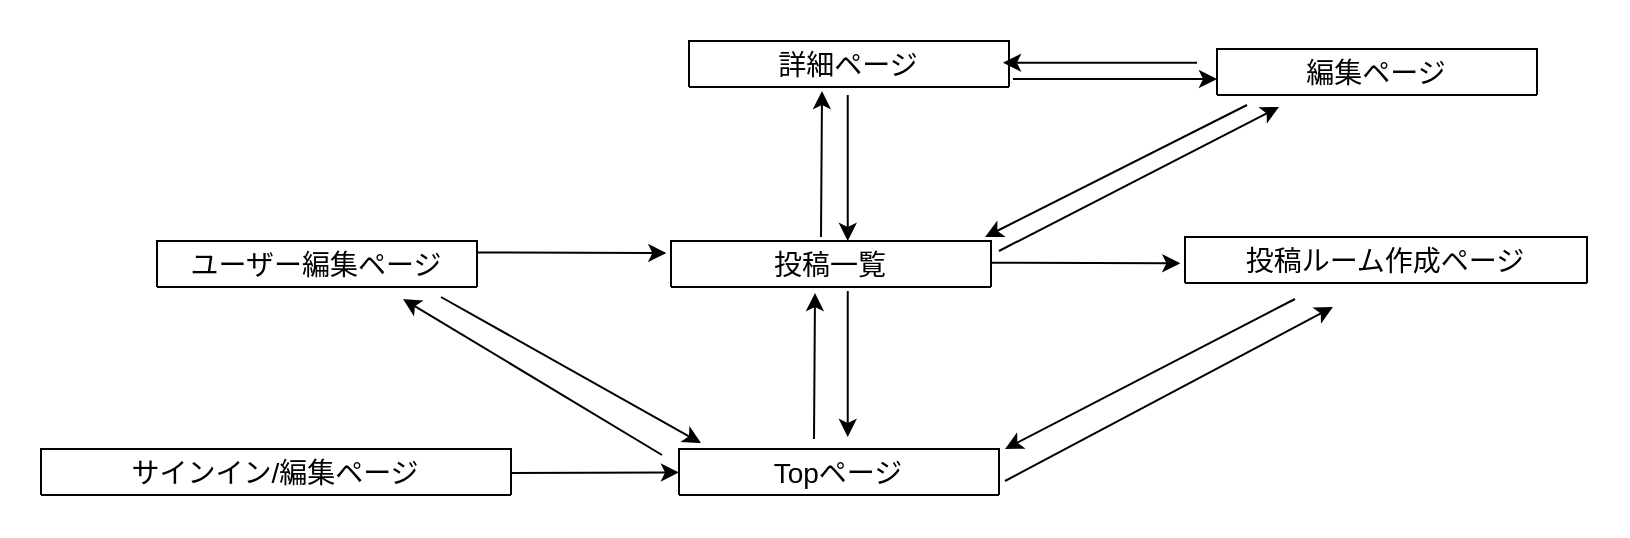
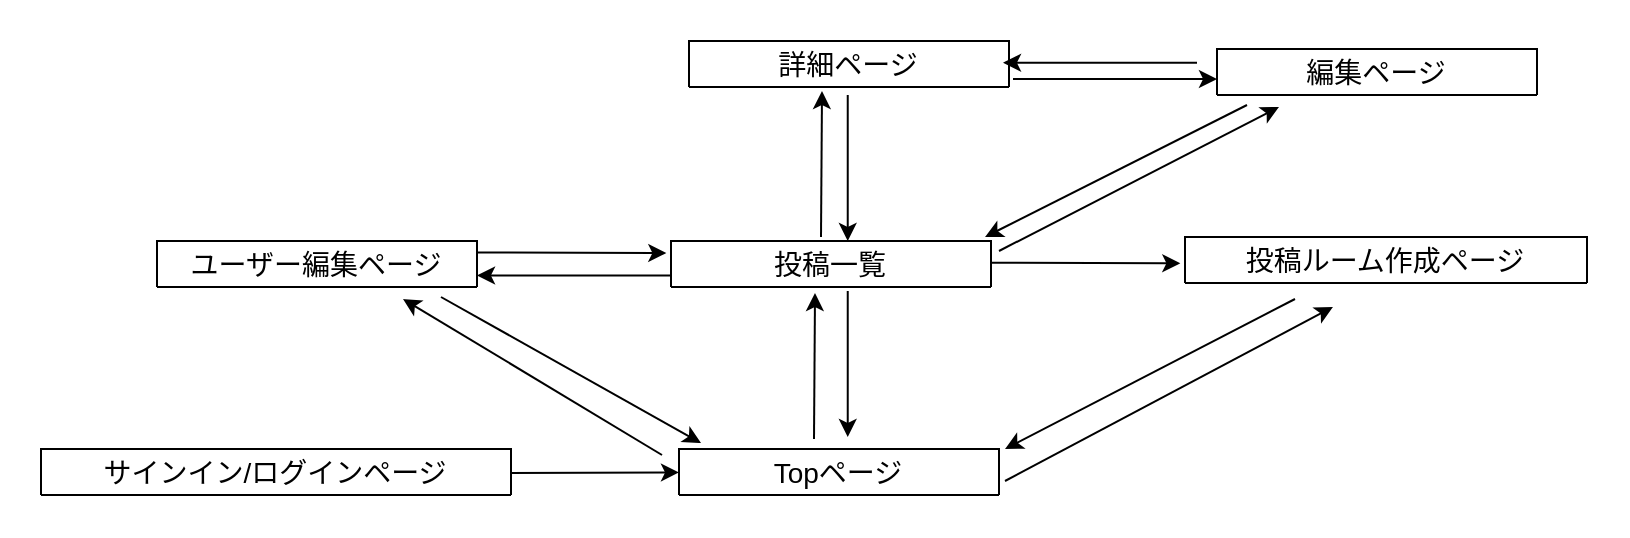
  <mxCell id="0" />
  <mxCell id="1" parent="0" />
  <mxCell id="2" style="edgeStyle=none;html=1;strokeColor=#000000;" edge="1" parent="1" target="6"><mxGeometry relative="1" as="geometry"><mxPoint x="251" y="236" as="sourcePoint" /></mxGeometry></mxCell>
- <mxCell id="3" value="サインイン/編集ページ" style="swimlane;fontStyle=0;childLayout=stackLayout;horizontal=1;startSize=26;horizontalStack=0;resizeParent=1;resizeParentMax=0;resizeLast=0;collapsible=1;marginBottom=0;align=center;fontSize=14;" vertex="1" parent="1"><mxGeometry x="20" y="224" width="235" height="23" as="geometry" /></mxCell>
+ <mxCell id="3" value="サインイン/ログインページ" style="swimlane;fontStyle=0;childLayout=stackLayout;horizontal=1;startSize=26;horizontalStack=0;resizeParent=1;resizeParentMax=0;resizeLast=0;collapsible=1;marginBottom=0;align=center;fontSize=14;" vertex="1" parent="1"><mxGeometry x="20" y="224" width="235" height="23" as="geometry" /></mxCell>
+ <mxCell id="4" style="edgeStyle=none;html=1;exitX=0;exitY=0.75;exitDx=0;exitDy=0;entryX=1;entryY=0.75;entryDx=0;entryDy=0;strokeColor=#000000;" edge="1" parent="1" source="5" target="10"><mxGeometry relative="1" as="geometry" /></mxCell>
  <mxCell id="5" value="投稿一覧" style="swimlane;fontStyle=0;childLayout=stackLayout;horizontal=1;startSize=26;horizontalStack=0;resizeParent=1;resizeParentMax=0;resizeLast=0;collapsible=1;marginBottom=0;align=center;fontSize=14;" vertex="1" parent="1"><mxGeometry x="335" y="120" width="160" height="23" as="geometry" /></mxCell>
  <mxCell id="6" value="Topページ" style="swimlane;fontStyle=0;childLayout=stackLayout;horizontal=1;startSize=26;horizontalStack=0;resizeParent=1;resizeParentMax=0;resizeLast=0;collapsible=1;marginBottom=0;align=center;fontSize=14;" vertex="1" parent="1"><mxGeometry x="339" y="224" width="160" height="23" as="geometry"><mxRectangle x="331" y="282" width="100" height="29" as="alternateBounds" /></mxGeometry></mxCell>
  <mxCell id="7" value="投稿ルーム作成ページ" style="swimlane;fontStyle=0;childLayout=stackLayout;horizontal=1;startSize=26;horizontalStack=0;resizeParent=1;resizeParentMax=0;resizeLast=0;collapsible=1;marginBottom=0;align=center;fontSize=14;" vertex="1" parent="1"><mxGeometry x="592" y="118" width="201" height="23" as="geometry" /></mxCell>
  <mxCell id="8" value="詳細ページ" style="swimlane;fontStyle=0;childLayout=stackLayout;horizontal=1;startSize=26;horizontalStack=0;resizeParent=1;resizeParentMax=0;resizeLast=0;collapsible=1;marginBottom=0;align=center;fontSize=14;" vertex="1" parent="1"><mxGeometry x="344" y="20" width="160" height="23" as="geometry" /></mxCell>
  <mxCell id="9" style="edgeStyle=none;html=1;exitX=1;exitY=0.25;exitDx=0;exitDy=0;strokeColor=#000000;" edge="1" parent="1" source="10"><mxGeometry relative="1" as="geometry"><mxPoint x="332.667" y="126" as="targetPoint" /></mxGeometry></mxCell>
  <mxCell id="10" value="ユーザー編集ページ" style="swimlane;fontStyle=0;childLayout=stackLayout;horizontal=1;startSize=26;horizontalStack=0;resizeParent=1;resizeParentMax=0;resizeLast=0;collapsible=1;marginBottom=0;align=center;fontSize=14;" vertex="1" parent="1"><mxGeometry x="78" y="120" width="160" height="23" as="geometry" /></mxCell>
  <mxCell id="11" value="編集ページ" style="swimlane;fontStyle=0;childLayout=stackLayout;horizontal=1;startSize=26;horizontalStack=0;resizeParent=1;resizeParentMax=0;resizeLast=0;collapsible=1;marginBottom=0;align=center;fontSize=14;" vertex="1" parent="1"><mxGeometry x="608" y="24" width="160" height="23" as="geometry" /></mxCell>
  <mxCell id="12" style="edgeStyle=none;html=1;exitX=1;exitY=0.25;exitDx=0;exitDy=0;strokeColor=#000000;" edge="1" parent="1"><mxGeometry relative="1" as="geometry"><mxPoint x="406.5" y="219" as="sourcePoint" /><mxPoint x="407" y="146" as="targetPoint" /></mxGeometry></mxCell>
  <mxCell id="13" style="edgeStyle=none;html=1;strokeColor=#000000;" edge="1" parent="1"><mxGeometry relative="1" as="geometry"><mxPoint x="423.37" y="145" as="sourcePoint" /><mxPoint x="423.37" y="218" as="targetPoint" /><Array as="points"><mxPoint x="423.37" y="210" /></Array></mxGeometry></mxCell>
  <mxCell id="14" style="edgeStyle=none;html=1;exitX=1;exitY=0.25;exitDx=0;exitDy=0;strokeColor=#000000;" edge="1" parent="1"><mxGeometry relative="1" as="geometry"><mxPoint x="410" y="118" as="sourcePoint" /><mxPoint x="410.5" y="45" as="targetPoint" /></mxGeometry></mxCell>
  <mxCell id="15" style="edgeStyle=none;html=1;strokeColor=#000000;" edge="1" parent="1"><mxGeometry relative="1" as="geometry"><mxPoint x="423.37" y="47" as="sourcePoint" /><mxPoint x="423.37" y="120" as="targetPoint" /><Array as="points"><mxPoint x="423.37" y="112" /></Array></mxGeometry></mxCell>
  <mxCell id="16" style="edgeStyle=none;html=1;exitX=1;exitY=0.25;exitDx=0;exitDy=0;strokeColor=#000000;" edge="1" parent="1"><mxGeometry relative="1" as="geometry"><mxPoint x="330.5" y="227" as="sourcePoint" /><mxPoint x="201" y="149" as="targetPoint" /></mxGeometry></mxCell>
  <mxCell id="17" style="edgeStyle=none;html=1;strokeColor=#000000;" edge="1" parent="1"><mxGeometry relative="1" as="geometry"><mxPoint x="220" y="148" as="sourcePoint" /><mxPoint x="350" y="221" as="targetPoint" /><Array as="points" /></mxGeometry></mxCell>
  <mxCell id="18" style="edgeStyle=none;html=1;strokeColor=#000000;" edge="1" parent="1"><mxGeometry relative="1" as="geometry"><mxPoint x="502" y="240" as="sourcePoint" /><mxPoint x="666" y="153" as="targetPoint" /><Array as="points" /></mxGeometry></mxCell>
  <mxCell id="19" style="edgeStyle=none;html=1;strokeColor=#000000;" edge="1" parent="1"><mxGeometry relative="1" as="geometry"><mxPoint x="647" y="149" as="sourcePoint" /><mxPoint x="502" y="224" as="targetPoint" /><Array as="points" /></mxGeometry></mxCell>
  <mxCell id="20" style="edgeStyle=none;html=1;exitX=1;exitY=0.25;exitDx=0;exitDy=0;strokeColor=#000000;" edge="1" parent="1"><mxGeometry relative="1" as="geometry"><mxPoint x="589.667" y="131.13" as="targetPoint" /><mxPoint x="495" y="130.88" as="sourcePoint" /></mxGeometry></mxCell>
  <mxCell id="21" style="edgeStyle=none;html=1;strokeColor=#000000;" edge="1" parent="1"><mxGeometry relative="1" as="geometry"><mxPoint x="623" y="52" as="sourcePoint" /><mxPoint x="492" y="118" as="targetPoint" /><Array as="points" /></mxGeometry></mxCell>
  <mxCell id="22" style="edgeStyle=none;html=1;strokeColor=#000000;" edge="1" parent="1"><mxGeometry relative="1" as="geometry"><mxPoint x="499" y="125" as="sourcePoint" /><mxPoint x="639" y="53" as="targetPoint" /><Array as="points" /></mxGeometry></mxCell>
  <mxCell id="23" style="edgeStyle=none;html=1;exitX=1;exitY=0.25;exitDx=0;exitDy=0;strokeColor=#000000;" edge="1" parent="1"><mxGeometry relative="1" as="geometry"><mxPoint x="608" y="39" as="targetPoint" /><mxPoint x="506" y="39" as="sourcePoint" /></mxGeometry></mxCell>
  <mxCell id="24" style="edgeStyle=none;html=1;exitX=0;exitY=0.75;exitDx=0;exitDy=0;entryX=1;entryY=0.75;entryDx=0;entryDy=0;strokeColor=#000000;" edge="1" parent="1"><mxGeometry relative="1" as="geometry"><mxPoint x="598" y="30.88" as="sourcePoint" /><mxPoint x="501" y="30.88" as="targetPoint" /></mxGeometry></mxCell>
